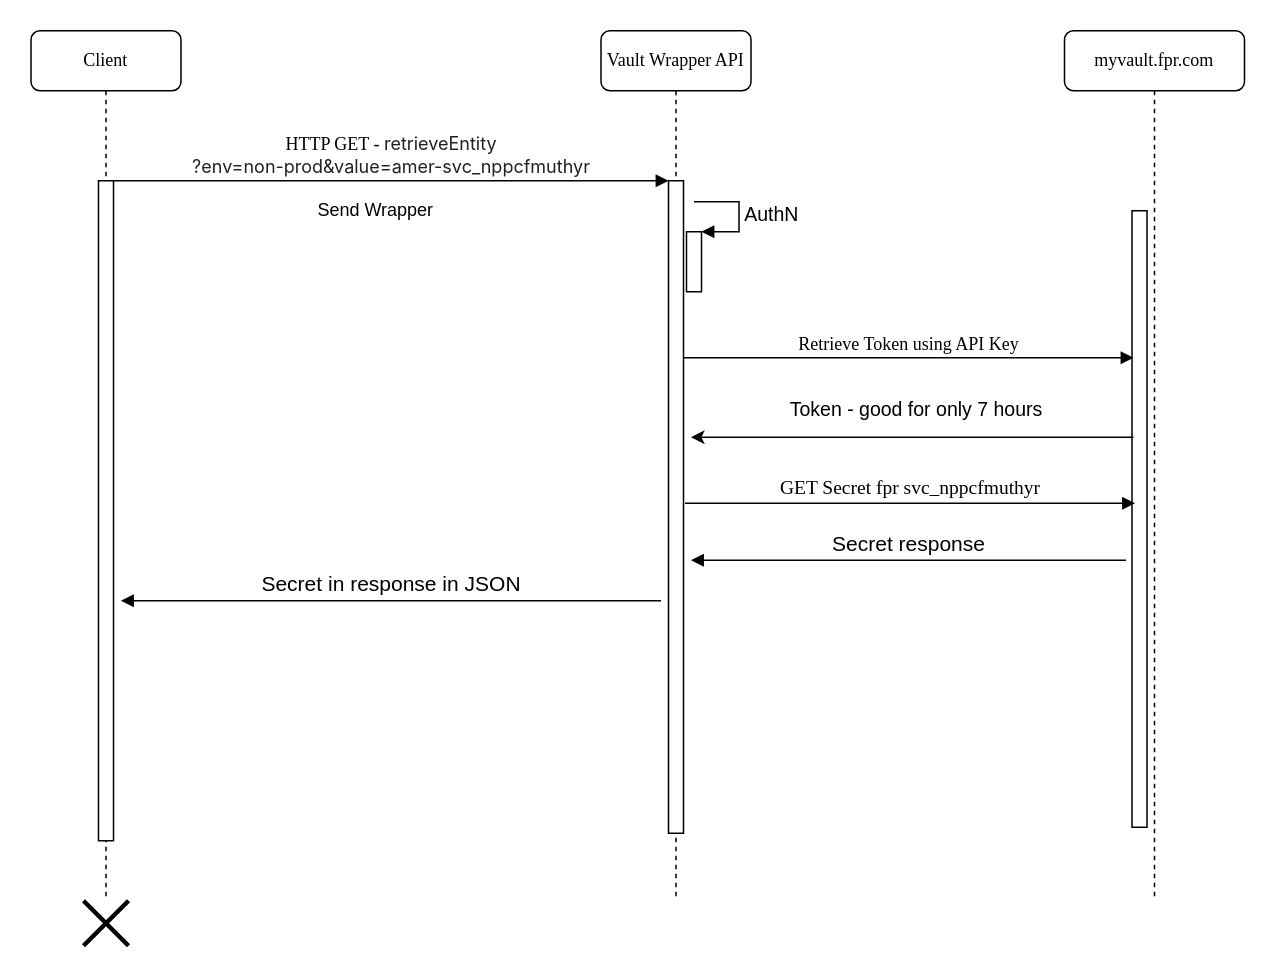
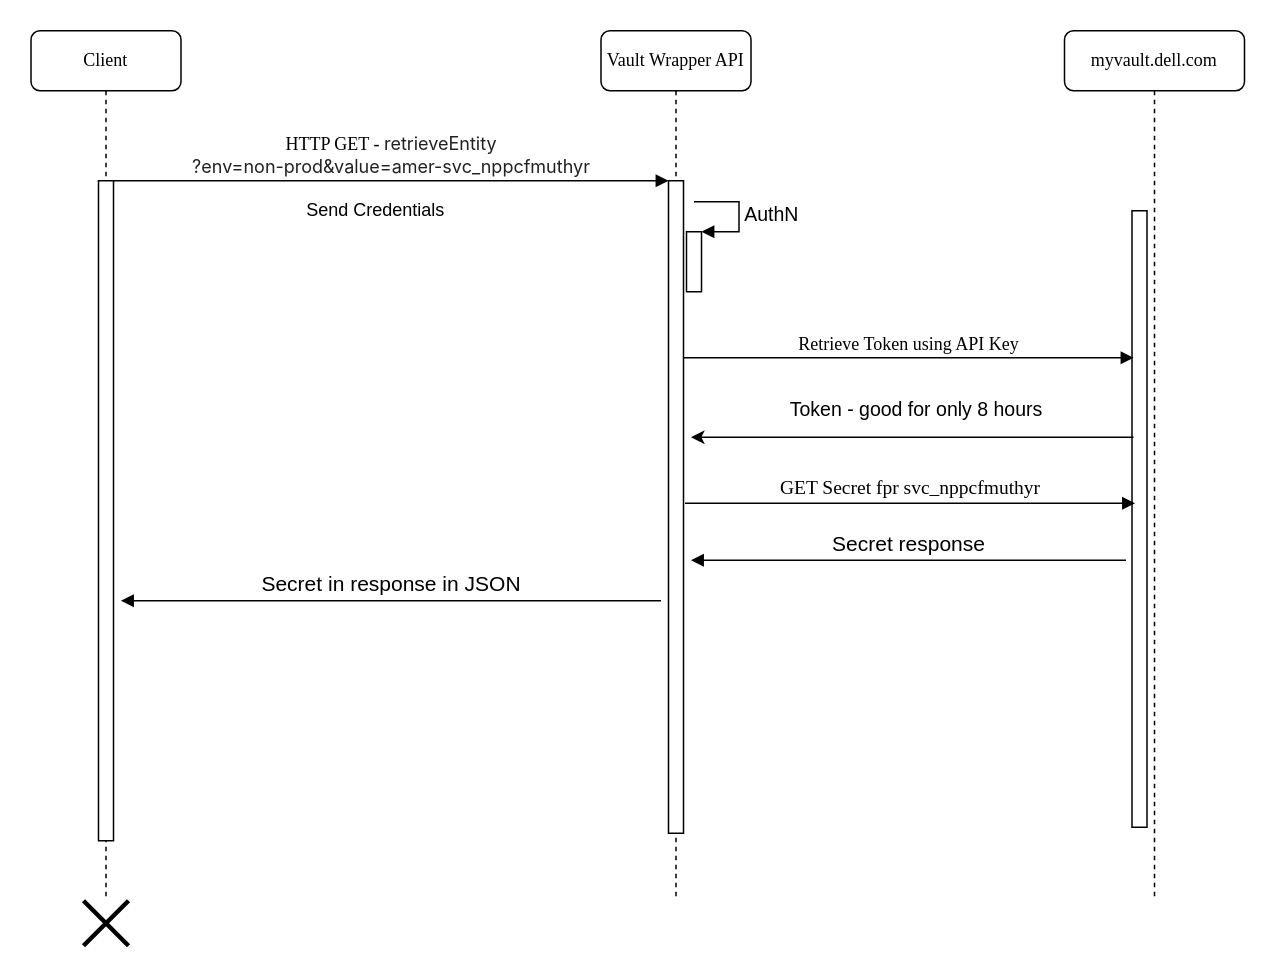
  <mxCell id="0" />
  <mxCell id="1" parent="0" />
  <mxCell id="2" value="Vault Wrapper API" style="shape=umlLifeline;perimeter=lifelinePerimeter;whiteSpace=wrap;html=1;container=1;collapsible=0;recursiveResize=0;outlineConnect=0;rounded=1;shadow=0;comic=0;labelBackgroundColor=none;strokeWidth=1;fontFamily=Verdana;fontSize=12;align=center;" parent="1" vertex="1"><mxGeometry x="400" y="20" width="100" height="580" as="geometry" /></mxCell>
  <mxCell id="3" value="" style="html=1;points=[];perimeter=orthogonalPerimeter;rounded=0;shadow=0;comic=0;labelBackgroundColor=none;strokeWidth=1;fontFamily=Verdana;fontSize=12;align=center;" parent="2" vertex="1"><mxGeometry x="45" y="100" width="10" height="435" as="geometry" /></mxCell>
  <mxCell id="4" value="" style="html=1;points=[];perimeter=orthogonalPerimeter;" vertex="1" parent="2"><mxGeometry x="57" y="134" width="10" height="40" as="geometry" /></mxCell>
  <mxCell id="5" value="&lt;font style=&quot;font-size: 13px&quot;&gt;AuthN&lt;/font&gt;" style="edgeStyle=orthogonalEdgeStyle;html=1;align=left;spacingLeft=2;endArrow=block;rounded=0;entryX=1;entryY=0;" edge="1" target="4" parent="2"><mxGeometry relative="1" as="geometry"><mxPoint x="62" y="114" as="sourcePoint" /><Array as="points"><mxPoint x="92" y="114" /></Array></mxGeometry></mxCell>
- <mxCell id="6" value="myvault.fpr.com" style="shape=umlLifeline;perimeter=lifelinePerimeter;whiteSpace=wrap;html=1;container=1;collapsible=0;recursiveResize=0;outlineConnect=0;rounded=1;shadow=0;comic=0;labelBackgroundColor=none;strokeWidth=1;fontFamily=Verdana;fontSize=12;align=center;" parent="1" vertex="1"><mxGeometry x="709" y="20" width="120" height="580" as="geometry" /></mxCell>
+ <mxCell id="6" value="myvault.dell.com" style="shape=umlLifeline;perimeter=lifelinePerimeter;whiteSpace=wrap;html=1;container=1;collapsible=0;recursiveResize=0;outlineConnect=0;rounded=1;shadow=0;comic=0;labelBackgroundColor=none;strokeWidth=1;fontFamily=Verdana;fontSize=12;align=center;" parent="1" vertex="1"><mxGeometry x="709" y="20" width="120" height="580" as="geometry" /></mxCell>
  <mxCell id="7" value="" style="html=1;points=[];perimeter=orthogonalPerimeter;rounded=0;shadow=0;comic=0;labelBackgroundColor=none;strokeWidth=1;fontFamily=Verdana;fontSize=12;align=center;" parent="6" vertex="1"><mxGeometry x="45" y="120" width="10" height="411" as="geometry" /></mxCell>
  <mxCell id="8" value="Client" style="shape=umlLifeline;perimeter=lifelinePerimeter;whiteSpace=wrap;html=1;container=1;collapsible=0;recursiveResize=0;outlineConnect=0;rounded=1;shadow=0;comic=0;labelBackgroundColor=none;strokeWidth=1;fontFamily=Verdana;fontSize=12;align=center;" parent="1" vertex="1"><mxGeometry x="20" y="20" width="100" height="580" as="geometry" /></mxCell>
  <mxCell id="9" value="" style="html=1;points=[];perimeter=orthogonalPerimeter;rounded=0;shadow=0;comic=0;labelBackgroundColor=none;strokeWidth=1;fontFamily=Verdana;fontSize=12;align=center;" parent="8" vertex="1"><mxGeometry x="45" y="100" width="10" height="440" as="geometry" /></mxCell>
  <mxCell id="10" value="HTTP GET -&amp;nbsp;&lt;span style=&quot;color: rgb(33 , 33 , 33) ; font-family: &amp;#34;inter&amp;#34; , &amp;#34;opensans&amp;#34; , &amp;#34;helvetica&amp;#34; , &amp;#34;arial&amp;#34; , sans-serif ; text-align: left ; background-color: rgb(255 , 255 , 255)&quot;&gt;retrieveEntity&lt;br&gt;?env=non-prod&amp;amp;value=amer-svc_nppcfmuthyr&lt;/span&gt;" style="html=1;verticalAlign=bottom;endArrow=block;entryX=0;entryY=0;labelBackgroundColor=none;fontFamily=Verdana;fontSize=12;edgeStyle=elbowEdgeStyle;elbow=vertical;" parent="1" source="9" target="3" edge="1"><mxGeometry relative="1" as="geometry"><mxPoint x="140" y="130" as="sourcePoint" /></mxGeometry></mxCell>
  <mxCell id="11" value="Retrieve Token using API Key" style="html=1;verticalAlign=bottom;endArrow=block;entryX=0;entryY=0;labelBackgroundColor=none;fontFamily=Verdana;fontSize=12;edgeStyle=elbowEdgeStyle;elbow=vertical;" parent="1" edge="1"><mxGeometry relative="1" as="geometry"><mxPoint x="455" y="238" as="sourcePoint" /><mxPoint x="755" y="238" as="targetPoint" /></mxGeometry></mxCell>
- <mxCell id="12" value="Send Wrapper" style="text;html=1;strokeColor=none;fillColor=none;align=center;verticalAlign=middle;whiteSpace=wrap;rounded=0;" vertex="1" parent="1"><mxGeometry x="200" y="130" width="100" height="20" as="geometry" /></mxCell>
+ <mxCell id="12" value="Send Credentials" style="text;html=1;strokeColor=none;fillColor=none;align=center;verticalAlign=middle;whiteSpace=wrap;rounded=0;" vertex="1" parent="1"><mxGeometry x="200" y="130" width="100" height="20" as="geometry" /></mxCell>
  <mxCell id="13" style="edgeStyle=orthogonalEdgeStyle;rounded=0;orthogonalLoop=1;jettySize=auto;html=1;" edge="1" parent="1"><mxGeometry relative="1" as="geometry"><mxPoint x="755" y="291" as="sourcePoint" /><mxPoint x="460" y="291" as="targetPoint" /><Array as="points"><mxPoint x="723" y="291" /><mxPoint x="723" y="291" /></Array></mxGeometry></mxCell>
- <mxCell id="14" value="&lt;font style=&quot;font-size: 13px&quot;&gt;Token - good for only 7 hours&lt;/font&gt;" style="text;html=1;strokeColor=none;fillColor=none;align=center;verticalAlign=middle;whiteSpace=wrap;rounded=0;" vertex="1" parent="1"><mxGeometry x="491" y="262" width="239" height="20" as="geometry" /></mxCell>
+ <mxCell id="14" value="&lt;font style=&quot;font-size: 13px&quot;&gt;Token - good for only 8 hours&lt;/font&gt;" style="text;html=1;strokeColor=none;fillColor=none;align=center;verticalAlign=middle;whiteSpace=wrap;rounded=0;" vertex="1" parent="1"><mxGeometry x="491" y="262" width="239" height="20" as="geometry" /></mxCell>
  <mxCell id="15" value="&lt;font style=&quot;font-size: 13px&quot;&gt;GET Secret fpr svc_nppcfmuthyr&lt;/font&gt;" style="html=1;verticalAlign=bottom;endArrow=block;entryX=0;entryY=0;labelBackgroundColor=none;fontFamily=Verdana;fontSize=12;edgeStyle=elbowEdgeStyle;elbow=vertical;" edge="1" parent="1"><mxGeometry relative="1" as="geometry"><mxPoint x="456" y="335" as="sourcePoint" /><mxPoint x="756" y="335" as="targetPoint" /></mxGeometry></mxCell>
  <mxCell id="16" value="" style="shape=umlDestroy;whiteSpace=wrap;html=1;strokeWidth=3;" vertex="1" parent="1"><mxGeometry x="55" y="600" width="30" height="30" as="geometry" /></mxCell>
  <mxCell id="17" value="&lt;font style=&quot;font-size: 14px&quot;&gt;Secret response&lt;/font&gt;" style="html=1;verticalAlign=bottom;endArrow=block;" edge="1" parent="1"><mxGeometry width="80" relative="1" as="geometry"><mxPoint x="750" y="373" as="sourcePoint" /><mxPoint x="460" y="373" as="targetPoint" /></mxGeometry></mxCell>
  <mxCell id="18" value="&lt;font style=&quot;font-size: 14px&quot;&gt;Secret in response in JSON&lt;/font&gt;" style="html=1;verticalAlign=bottom;endArrow=block;" edge="1" parent="1"><mxGeometry width="80" relative="1" as="geometry"><mxPoint x="440" y="400" as="sourcePoint" /><mxPoint x="80" y="400" as="targetPoint" /></mxGeometry></mxCell>
